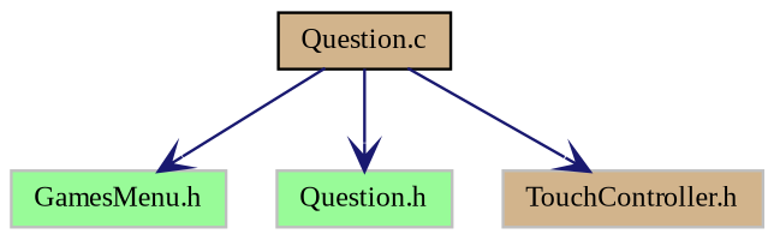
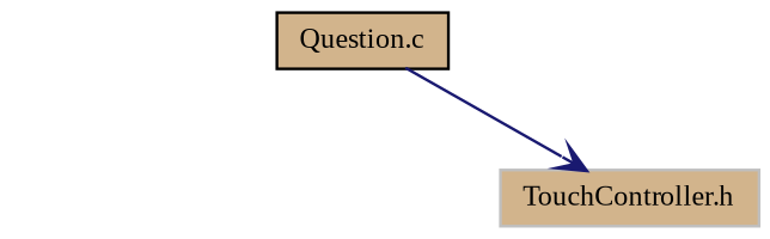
  digraph {
    node [color=grey75 fillcolor=tan fontname=TimesNewRoman fontsize=10 shape=record style=filled]
    edge [arrowhead=vee color=midnightblue fontname=TimesNewRoman fontsize=10 labelfontname=TimesNewRoman labelfontsize=10 style=solid]
    n1 [color=black fontcolor=black height=0.2 label="Question.c" width=0.4]
-   n2 [fillcolor=palegreen height=0.2 label="GamesMenu.h" width=0.4]
-   n3 [fillcolor=palegreen height=0.2 label="Question.h" width=0.4]
    n4 [height=0.2 label="TouchController.h" width=0.4]
-   n1 -> n2
-   n1 -> n3
    n1 -> n4
  }
